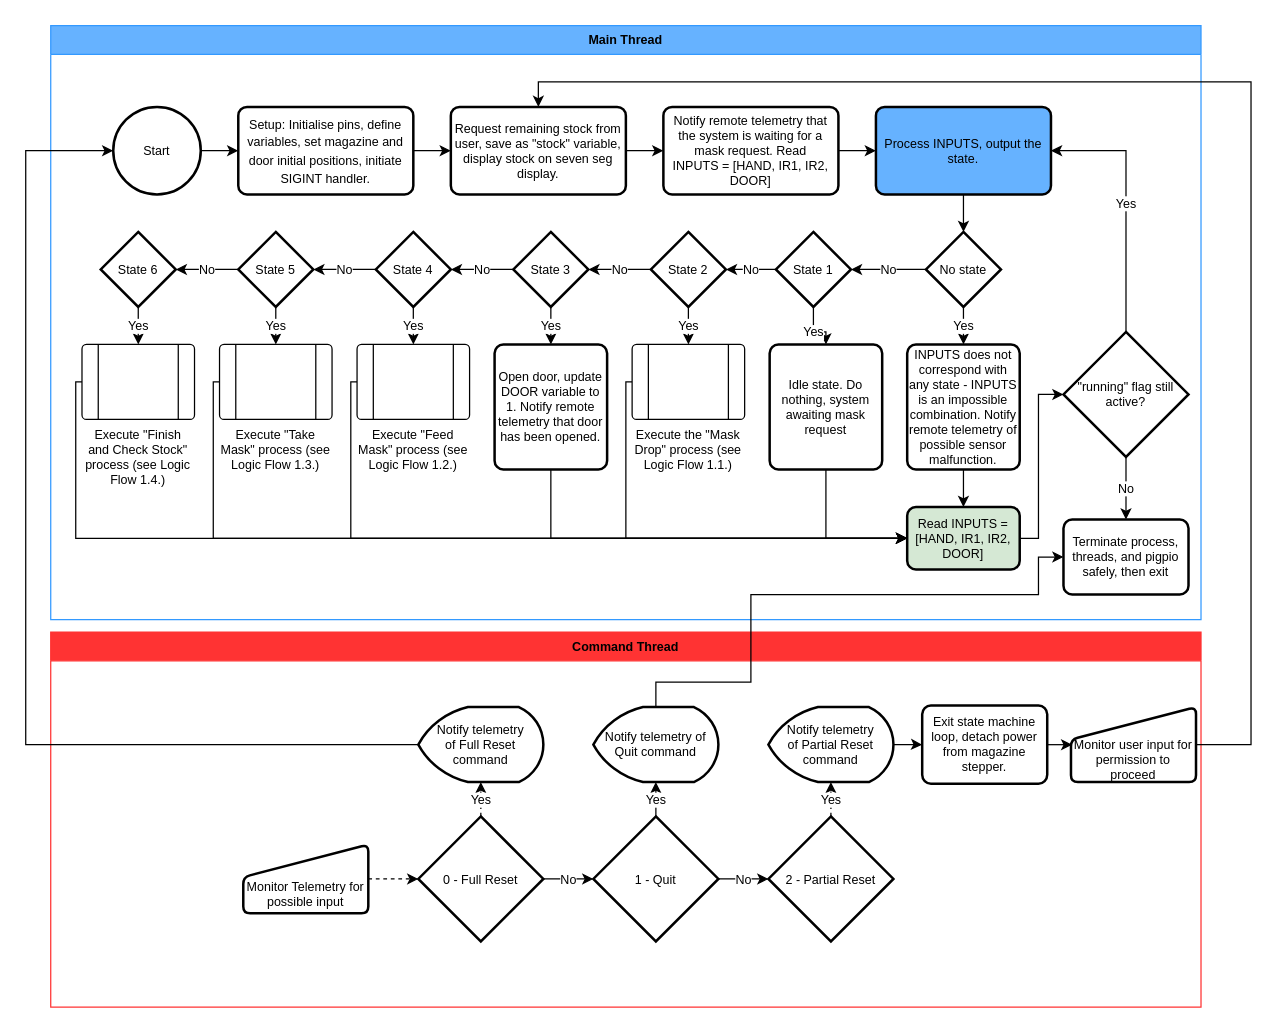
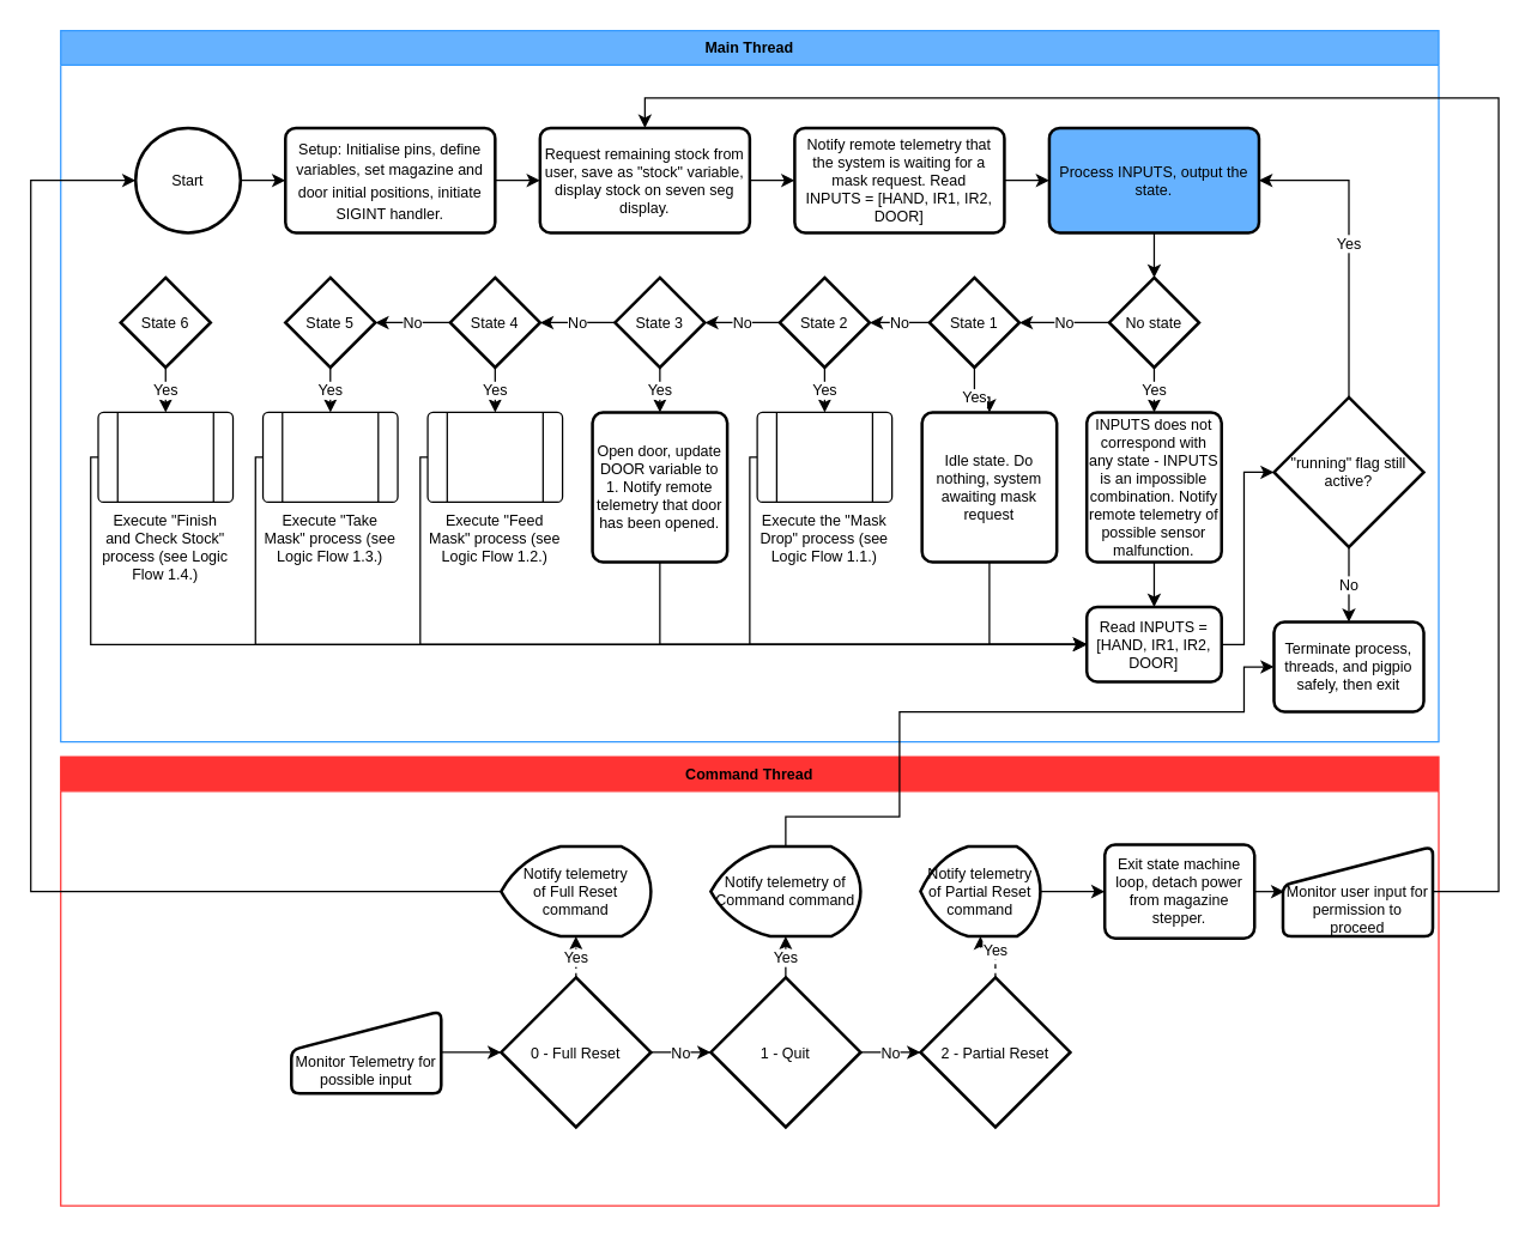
  <mxCell id="0" />
  <mxCell id="1" parent="0" />
  <mxCell id="2" value="" style="edgeStyle=orthogonalEdgeStyle;rounded=0;orthogonalLoop=1;jettySize=auto;html=1;fontSize=10;" edge="1" parent="1" source="3" target="5"><mxGeometry relative="1" as="geometry" /></mxCell>
  <mxCell id="3" value="&lt;font style=&quot;font-size: 10px&quot;&gt;Start&lt;/font&gt;" style="strokeWidth=2;html=1;shape=mxgraph.flowchart.start_2;whiteSpace=wrap;" vertex="1" parent="1"><mxGeometry x="90" y="85" width="70" height="70" as="geometry" /></mxCell>
  <mxCell id="4" value="" style="edgeStyle=orthogonalEdgeStyle;rounded=0;orthogonalLoop=1;jettySize=auto;html=1;fontSize=10;" edge="1" parent="1" source="5" target="7"><mxGeometry relative="1" as="geometry" /></mxCell>
  <mxCell id="5" value="&lt;font style=&quot;font-size: 10px&quot;&gt;Setup: Initialise pins, define variables, set magazine and door initial positions, initiate SIGINT handler.&lt;/font&gt;" style="rounded=1;whiteSpace=wrap;html=1;absoluteArcSize=1;arcSize=14;strokeWidth=2;" vertex="1" parent="1"><mxGeometry x="190" y="85" width="140" height="70" as="geometry" /></mxCell>
  <mxCell id="6" value="" style="edgeStyle=orthogonalEdgeStyle;rounded=0;orthogonalLoop=1;jettySize=auto;html=1;fontSize=10;" edge="1" parent="1" source="7" target="9"><mxGeometry relative="1" as="geometry" /></mxCell>
  <mxCell id="7" value="Request remaining stock from user, save as &quot;stock&quot; variable, display stock on seven seg display." style="rounded=1;whiteSpace=wrap;html=1;absoluteArcSize=1;arcSize=14;strokeWidth=2;fontSize=10;" vertex="1" parent="1"><mxGeometry x="360" y="85" width="140" height="70" as="geometry" /></mxCell>
  <mxCell id="8" value="" style="edgeStyle=orthogonalEdgeStyle;rounded=0;orthogonalLoop=1;jettySize=auto;html=1;fontSize=10;" edge="1" parent="1" source="9" target="11"><mxGeometry relative="1" as="geometry" /></mxCell>
  <mxCell id="9" value="Notify remote telemetry that the system is waiting for a mask request. Read &lt;br&gt;INPUTS = [HAND, IR1, IR2, DOOR]" style="rounded=1;whiteSpace=wrap;html=1;absoluteArcSize=1;arcSize=14;strokeWidth=2;fontSize=10;" vertex="1" parent="1"><mxGeometry x="530" y="85" width="140" height="70" as="geometry" /></mxCell>
  <mxCell id="10" value="" style="edgeStyle=orthogonalEdgeStyle;rounded=0;orthogonalLoop=1;jettySize=auto;html=1;fontSize=10;" edge="1" parent="1" source="11" target="14"><mxGeometry relative="1" as="geometry" /></mxCell>
  <mxCell id="11" value="Process INPUTS, output the state." style="rounded=1;whiteSpace=wrap;html=1;absoluteArcSize=1;arcSize=14;strokeWidth=2;fontSize=10;fillColor=#66b2ff;" vertex="1" parent="1"><mxGeometry x="700" y="85" width="140" height="70" as="geometry" /></mxCell>
  <mxCell id="12" value="No" style="edgeStyle=orthogonalEdgeStyle;rounded=0;orthogonalLoop=1;jettySize=auto;html=1;fontSize=10;" edge="1" parent="1" source="14" target="20"><mxGeometry relative="1" as="geometry" /></mxCell>
  <mxCell id="13" value="Yes" style="edgeStyle=orthogonalEdgeStyle;rounded=0;orthogonalLoop=1;jettySize=auto;html=1;fontSize=10;" edge="1" parent="1" source="14" target="33"><mxGeometry relative="1" as="geometry" /></mxCell>
  <mxCell id="14" value="No state" style="strokeWidth=2;html=1;shape=mxgraph.flowchart.decision;whiteSpace=wrap;fontSize=10;" vertex="1" parent="1"><mxGeometry x="740" y="185" width="60" height="60" as="geometry" /></mxCell>
  <mxCell id="15" value="No" style="edgeStyle=orthogonalEdgeStyle;rounded=0;orthogonalLoop=1;jettySize=auto;html=1;fontSize=10;" edge="1" parent="1" source="17" target="23"><mxGeometry relative="1" as="geometry" /></mxCell>
  <mxCell id="16" value="Yes" style="edgeStyle=orthogonalEdgeStyle;rounded=0;orthogonalLoop=1;jettySize=auto;html=1;fontSize=10;entryX=0.5;entryY=0;entryDx=0;entryDy=0;" edge="1" parent="1" source="17" target="39"><mxGeometry relative="1" as="geometry"><mxPoint x="550" y="275" as="targetPoint" /></mxGeometry></mxCell>
  <mxCell id="17" value="State 2" style="strokeWidth=2;html=1;shape=mxgraph.flowchart.decision;whiteSpace=wrap;fontSize=10;" vertex="1" parent="1"><mxGeometry x="520" y="185" width="60" height="60" as="geometry" /></mxCell>
  <mxCell id="18" value="No" style="edgeStyle=orthogonalEdgeStyle;rounded=0;orthogonalLoop=1;jettySize=auto;html=1;fontSize=10;" edge="1" parent="1" source="20" target="17"><mxGeometry relative="1" as="geometry" /></mxCell>
  <mxCell id="19" value="Yes" style="edgeStyle=orthogonalEdgeStyle;rounded=0;orthogonalLoop=1;jettySize=auto;html=1;fontSize=10;" edge="1" parent="1" source="20" target="35"><mxGeometry relative="1" as="geometry" /></mxCell>
  <mxCell id="20" value="State 1" style="strokeWidth=2;html=1;shape=mxgraph.flowchart.decision;whiteSpace=wrap;fontSize=10;" vertex="1" parent="1"><mxGeometry x="620" y="185" width="60" height="60" as="geometry" /></mxCell>
  <mxCell id="21" value="No" style="edgeStyle=orthogonalEdgeStyle;rounded=0;orthogonalLoop=1;jettySize=auto;html=1;fontSize=10;" edge="1" parent="1" source="23" target="26"><mxGeometry relative="1" as="geometry" /></mxCell>
  <mxCell id="22" value="Yes" style="edgeStyle=orthogonalEdgeStyle;rounded=0;orthogonalLoop=1;jettySize=auto;html=1;fontSize=10;" edge="1" parent="1" source="23" target="41"><mxGeometry relative="1" as="geometry" /></mxCell>
  <mxCell id="23" value="State 3" style="strokeWidth=2;html=1;shape=mxgraph.flowchart.decision;whiteSpace=wrap;fontSize=10;" vertex="1" parent="1"><mxGeometry x="410" y="185" width="60" height="60" as="geometry" /></mxCell>
  <mxCell id="24" value="No" style="edgeStyle=orthogonalEdgeStyle;rounded=0;orthogonalLoop=1;jettySize=auto;html=1;fontSize=10;" edge="1" parent="1" source="26" target="29"><mxGeometry relative="1" as="geometry" /></mxCell>
  <mxCell id="25" value="Yes" style="edgeStyle=orthogonalEdgeStyle;rounded=0;orthogonalLoop=1;jettySize=auto;html=1;fontSize=10;" edge="1" parent="1" source="26" target="43"><mxGeometry relative="1" as="geometry" /></mxCell>
  <mxCell id="26" value="State 4" style="strokeWidth=2;html=1;shape=mxgraph.flowchart.decision;whiteSpace=wrap;fontSize=10;" vertex="1" parent="1"><mxGeometry x="300" y="185" width="60" height="60" as="geometry" /></mxCell>
- <mxCell id="27" value="No" style="edgeStyle=orthogonalEdgeStyle;rounded=0;orthogonalLoop=1;jettySize=auto;html=1;fontSize=10;" edge="1" parent="1" source="29" target="31"><mxGeometry relative="1" as="geometry" /></mxCell>
  <mxCell id="28" value="Yes" style="edgeStyle=orthogonalEdgeStyle;rounded=0;orthogonalLoop=1;jettySize=auto;html=1;fontSize=10;" edge="1" parent="1" source="29" target="45"><mxGeometry relative="1" as="geometry" /></mxCell>
  <mxCell id="29" value="State 5" style="strokeWidth=2;html=1;shape=mxgraph.flowchart.decision;whiteSpace=wrap;fontSize=10;" vertex="1" parent="1"><mxGeometry x="190" y="185" width="60" height="60" as="geometry" /></mxCell>
  <mxCell id="30" value="Yes" style="edgeStyle=orthogonalEdgeStyle;rounded=0;orthogonalLoop=1;jettySize=auto;html=1;fontSize=10;entryX=0.5;entryY=0;entryDx=0;entryDy=0;" edge="1" parent="1" source="31" target="47"><mxGeometry relative="1" as="geometry"><mxPoint x="110" y="275" as="targetPoint" /></mxGeometry></mxCell>
  <mxCell id="31" value="State 6" style="strokeWidth=2;html=1;shape=mxgraph.flowchart.decision;whiteSpace=wrap;fontSize=10;" vertex="1" parent="1"><mxGeometry x="80" y="185" width="60" height="60" as="geometry" /></mxCell>
  <mxCell id="32" value="" style="edgeStyle=orthogonalEdgeStyle;rounded=0;orthogonalLoop=1;jettySize=auto;html=1;fontSize=10;" edge="1" parent="1" source="33" target="37"><mxGeometry relative="1" as="geometry" /></mxCell>
  <mxCell id="33" value="INPUTS does not correspond with any state - INPUTS is an impossible combination. Notify remote telemetry of possible sensor malfunction." style="rounded=1;whiteSpace=wrap;html=1;absoluteArcSize=1;arcSize=14;strokeWidth=2;fontSize=10;" vertex="1" parent="1"><mxGeometry x="725" y="275" width="90" height="100" as="geometry" /></mxCell>
  <mxCell id="34" style="edgeStyle=orthogonalEdgeStyle;rounded=0;orthogonalLoop=1;jettySize=auto;html=1;exitX=0.5;exitY=1;exitDx=0;exitDy=0;entryX=0;entryY=0.5;entryDx=0;entryDy=0;fontSize=10;" edge="1" parent="1" source="35" target="37"><mxGeometry relative="1" as="geometry" /></mxCell>
  <mxCell id="35" value="Idle state. Do nothing, system awaiting mask request" style="rounded=1;whiteSpace=wrap;html=1;absoluteArcSize=1;arcSize=14;strokeWidth=2;fontSize=10;" vertex="1" parent="1"><mxGeometry x="615" y="275" width="90" height="100" as="geometry" /></mxCell>
  <mxCell id="36" style="edgeStyle=orthogonalEdgeStyle;rounded=0;orthogonalLoop=1;jettySize=auto;html=1;entryX=0;entryY=0.5;entryDx=0;entryDy=0;entryPerimeter=0;fontSize=10;" edge="1" parent="1" source="37" target="50"><mxGeometry relative="1" as="geometry"><Array as="points"><mxPoint x="830" y="430" /><mxPoint x="830" y="315" /></Array></mxGeometry></mxCell>
- <mxCell id="37" value="Read INPUTS = [HAND, IR1, IR2, DOOR]" style="rounded=1;whiteSpace=wrap;html=1;absoluteArcSize=1;arcSize=14;strokeWidth=2;fontSize=10;fillColor=#d5e8d4;" vertex="1" parent="1"><mxGeometry x="725" y="405" width="90" height="50" as="geometry" /></mxCell>
+ <mxCell id="37" value="Read INPUTS = [HAND, IR1, IR2, DOOR]" style="rounded=1;whiteSpace=wrap;html=1;absoluteArcSize=1;arcSize=14;strokeWidth=2;fontSize=10;" vertex="1" parent="1"><mxGeometry x="725" y="405" width="90" height="50" as="geometry" /></mxCell>
  <mxCell id="38" style="edgeStyle=orthogonalEdgeStyle;rounded=0;orthogonalLoop=1;jettySize=auto;html=1;entryX=0;entryY=0.5;entryDx=0;entryDy=0;fontSize=10;" edge="1" parent="1" source="39" target="37"><mxGeometry relative="1" as="geometry"><Array as="points"><mxPoint x="500" y="305" /><mxPoint x="500" y="430" /></Array></mxGeometry></mxCell>
  <mxCell id="39" value="Execute the &quot;Mask Drop&quot; process (see Logic Flow 1.1.)" style="verticalLabelPosition=bottom;verticalAlign=top;html=1;shape=process;whiteSpace=wrap;rounded=1;size=0.14;arcSize=6;fontSize=10;" vertex="1" parent="1"><mxGeometry x="505" y="275" width="90" height="60" as="geometry" /></mxCell>
  <mxCell id="40" style="edgeStyle=orthogonalEdgeStyle;rounded=0;orthogonalLoop=1;jettySize=auto;html=1;exitX=0.5;exitY=1;exitDx=0;exitDy=0;entryX=0;entryY=0.5;entryDx=0;entryDy=0;fontSize=10;" edge="1" parent="1" source="41" target="37"><mxGeometry relative="1" as="geometry" /></mxCell>
  <mxCell id="41" value="Open door, update DOOR variable to 1. Notify remote telemetry that door has been opened." style="rounded=1;whiteSpace=wrap;html=1;absoluteArcSize=1;arcSize=14;strokeWidth=2;fontSize=10;" vertex="1" parent="1"><mxGeometry x="395" y="275" width="90" height="100" as="geometry" /></mxCell>
  <mxCell id="42" style="edgeStyle=orthogonalEdgeStyle;rounded=0;orthogonalLoop=1;jettySize=auto;html=1;entryX=0;entryY=0.5;entryDx=0;entryDy=0;fontSize=10;" edge="1" parent="1" source="43" target="37"><mxGeometry relative="1" as="geometry"><Array as="points"><mxPoint x="280" y="305" /><mxPoint x="280" y="430" /></Array></mxGeometry></mxCell>
  <mxCell id="43" value="Execute &quot;Feed Mask&quot; process (see Logic Flow 1.2.)" style="verticalLabelPosition=bottom;verticalAlign=top;html=1;shape=process;whiteSpace=wrap;rounded=1;size=0.14;arcSize=6;fontSize=10;" vertex="1" parent="1"><mxGeometry x="285" y="275" width="90" height="60" as="geometry" /></mxCell>
  <mxCell id="44" style="edgeStyle=orthogonalEdgeStyle;rounded=0;orthogonalLoop=1;jettySize=auto;html=1;exitX=0;exitY=0.5;exitDx=0;exitDy=0;entryX=0;entryY=0.5;entryDx=0;entryDy=0;fontSize=10;" edge="1" parent="1" source="45" target="37"><mxGeometry relative="1" as="geometry"><Array as="points"><mxPoint x="170" y="430" /></Array></mxGeometry></mxCell>
  <mxCell id="45" value="Execute &quot;Take Mask&quot; process (see Logic Flow 1.3.)" style="verticalLabelPosition=bottom;verticalAlign=top;html=1;shape=process;whiteSpace=wrap;rounded=1;size=0.14;arcSize=6;fontSize=10;" vertex="1" parent="1"><mxGeometry x="175" y="275" width="90" height="60" as="geometry" /></mxCell>
  <mxCell id="46" style="edgeStyle=orthogonalEdgeStyle;rounded=0;orthogonalLoop=1;jettySize=auto;html=1;fontSize=10;entryX=0;entryY=0.5;entryDx=0;entryDy=0;" edge="1" parent="1" source="47" target="37"><mxGeometry relative="1" as="geometry"><mxPoint x="50" y="445" as="targetPoint" /><Array as="points"><mxPoint x="60" y="305" /><mxPoint x="60" y="430" /></Array></mxGeometry></mxCell>
  <mxCell id="47" value="Execute &quot;Finish and Check Stock&quot; process (see Logic Flow 1.4.)" style="verticalLabelPosition=bottom;verticalAlign=top;html=1;shape=process;whiteSpace=wrap;rounded=1;size=0.14;arcSize=6;fontSize=10;" vertex="1" parent="1"><mxGeometry x="65" y="275" width="90" height="60" as="geometry" /></mxCell>
  <mxCell id="48" value="Yes" style="edgeStyle=orthogonalEdgeStyle;rounded=0;orthogonalLoop=1;jettySize=auto;html=1;exitX=0.5;exitY=0;exitDx=0;exitDy=0;exitPerimeter=0;entryX=1;entryY=0.5;entryDx=0;entryDy=0;fontSize=10;" edge="1" parent="1" source="50" target="11"><mxGeometry relative="1" as="geometry" /></mxCell>
  <mxCell id="49" value="No" style="edgeStyle=orthogonalEdgeStyle;rounded=0;orthogonalLoop=1;jettySize=auto;html=1;fontSize=10;" edge="1" parent="1" source="50" target="52"><mxGeometry relative="1" as="geometry" /></mxCell>
  <mxCell id="50" value="&quot;running&quot; flag still active?" style="strokeWidth=2;html=1;shape=mxgraph.flowchart.decision;whiteSpace=wrap;fontSize=10;" vertex="1" parent="1"><mxGeometry x="850" y="265" width="100" height="100" as="geometry" /></mxCell>
  <mxCell id="51" value="Main Thread" style="swimlane;fontSize=10;fillColor=#66B2FF;strokeColor=#3399FF;" vertex="1" parent="1"><mxGeometry x="40" y="20" width="920" height="475" as="geometry" /></mxCell>
  <mxCell id="52" value="Terminate process, threads, and pigpio safely, then exit" style="rounded=1;whiteSpace=wrap;html=1;absoluteArcSize=1;arcSize=14;strokeWidth=2;fontSize=10;" vertex="1" parent="51"><mxGeometry x="810" y="395" width="100" height="60" as="geometry" /></mxCell>
  <mxCell id="53" value="Command Thread" style="swimlane;fontSize=10;fillColor=#FF3333;strokeColor=#FF3333;" vertex="1" parent="1"><mxGeometry x="40" y="505" width="920" height="300" as="geometry" /></mxCell>
- <mxCell id="54" value="" style="edgeStyle=orthogonalEdgeStyle;rounded=0;orthogonalLoop=1;jettySize=auto;html=1;fontSize=10;dashed=1;" edge="1" parent="53" source="55" target="58"><mxGeometry relative="1" as="geometry" /></mxCell>
+ <mxCell id="54" value="" style="edgeStyle=orthogonalEdgeStyle;rounded=0;orthogonalLoop=1;jettySize=auto;html=1;fontSize=10;" edge="1" parent="53" source="55" target="58"><mxGeometry relative="1" as="geometry" /></mxCell>
  <mxCell id="55" value="&lt;br&gt;&lt;br&gt;Monitor Telemetry for possible input" style="html=1;strokeWidth=2;shape=manualInput;whiteSpace=wrap;rounded=1;size=26;arcSize=11;fontSize=10;" vertex="1" parent="53"><mxGeometry x="154" y="170" width="100" height="55" as="geometry" /></mxCell>
  <mxCell id="56" value="No" style="edgeStyle=orthogonalEdgeStyle;rounded=0;orthogonalLoop=1;jettySize=auto;html=1;fontSize=10;" edge="1" parent="53" source="58" target="61"><mxGeometry relative="1" as="geometry" /></mxCell>
  <mxCell id="57" value="Yes" style="edgeStyle=orthogonalEdgeStyle;rounded=0;orthogonalLoop=1;jettySize=auto;html=1;fontSize=10;dashed=1;" edge="1" parent="53" source="58" target="64"><mxGeometry relative="1" as="geometry" /></mxCell>
  <mxCell id="58" value="0 - Full Reset" style="strokeWidth=2;html=1;shape=mxgraph.flowchart.decision;whiteSpace=wrap;fontSize=10;" vertex="1" parent="53"><mxGeometry x="294" y="147.5" width="100" height="100" as="geometry" /></mxCell>
  <mxCell id="59" value="No" style="edgeStyle=orthogonalEdgeStyle;rounded=0;orthogonalLoop=1;jettySize=auto;html=1;fontSize=10;" edge="1" parent="53" source="61" target="63"><mxGeometry relative="1" as="geometry" /></mxCell>
  <mxCell id="60" value="Yes" style="edgeStyle=orthogonalEdgeStyle;rounded=0;orthogonalLoop=1;jettySize=auto;html=1;fontSize=10;" edge="1" parent="53" source="61" target="67"><mxGeometry relative="1" as="geometry" /></mxCell>
  <mxCell id="61" value="1 - Quit" style="strokeWidth=2;html=1;shape=mxgraph.flowchart.decision;whiteSpace=wrap;fontSize=10;" vertex="1" parent="53"><mxGeometry x="434" y="147.5" width="100" height="100" as="geometry" /></mxCell>
  <mxCell id="62" value="Yes" style="edgeStyle=orthogonalEdgeStyle;rounded=0;orthogonalLoop=1;jettySize=auto;html=1;fontSize=10;dashed=1;" edge="1" parent="53" source="63" target="66"><mxGeometry relative="1" as="geometry" /></mxCell>
  <mxCell id="63" value="2 - Partial Reset" style="strokeWidth=2;html=1;shape=mxgraph.flowchart.decision;whiteSpace=wrap;fontSize=10;" vertex="1" parent="53"><mxGeometry x="574" y="147.5" width="100" height="100" as="geometry" /></mxCell>
  <mxCell id="64" value="Notify telemetry &lt;br&gt;of Full Reset command" style="strokeWidth=2;html=1;shape=mxgraph.flowchart.display;whiteSpace=wrap;fontSize=10;" vertex="1" parent="53"><mxGeometry x="294" y="60" width="100" height="60" as="geometry" /></mxCell>
  <mxCell id="65" value="" style="edgeStyle=orthogonalEdgeStyle;rounded=0;orthogonalLoop=1;jettySize=auto;html=1;fontSize=10;" edge="1" parent="53" source="66" target="69"><mxGeometry relative="1" as="geometry" /></mxCell>
- <mxCell id="66" value="Notify telemetry &lt;br&gt;of Partial Reset command" style="strokeWidth=2;html=1;shape=mxgraph.flowchart.display;whiteSpace=wrap;fontSize=10;" vertex="1" parent="53"><mxGeometry x="574" y="60" width="100" height="60" as="geometry" /></mxCell>
- <mxCell id="67" value="Notify telemetry of Quit command" style="strokeWidth=2;html=1;shape=mxgraph.flowchart.display;whiteSpace=wrap;fontSize=10;" vertex="1" parent="53"><mxGeometry x="434" y="60" width="100" height="60" as="geometry" /></mxCell>
+ <mxCell id="66" value="Notify telemetry &lt;br&gt;of Partial Reset command" style="strokeWidth=2;html=1;shape=mxgraph.flowchart.display;whiteSpace=wrap;fontSize=10;" vertex="1" parent="53"><mxGeometry x="574" y="60" width="80" height="60" as="geometry" /></mxCell>
+ <mxCell id="67" value="Notify telemetry of Command command" style="strokeWidth=2;html=1;shape=mxgraph.flowchart.display;whiteSpace=wrap;fontSize=10;" vertex="1" parent="53"><mxGeometry x="434" y="60" width="100" height="60" as="geometry" /></mxCell>
  <mxCell id="68" value="" style="edgeStyle=orthogonalEdgeStyle;rounded=0;orthogonalLoop=1;jettySize=auto;html=1;fontSize=10;" edge="1" parent="53" source="69" target="70"><mxGeometry relative="1" as="geometry" /></mxCell>
  <mxCell id="69" value="Exit state machine loop, detach power from magazine stepper." style="rounded=1;whiteSpace=wrap;html=1;absoluteArcSize=1;arcSize=14;strokeWidth=2;fontSize=10;" vertex="1" parent="53"><mxGeometry x="697" y="58.75" width="100" height="62.5" as="geometry" /></mxCell>
  <mxCell id="70" value="&lt;br&gt;&lt;br&gt;Monitor user input for permission to proceed" style="html=1;strokeWidth=2;shape=manualInput;whiteSpace=wrap;rounded=1;size=26;arcSize=11;fontSize=10;" vertex="1" parent="53"><mxGeometry x="816" y="60" width="100" height="60" as="geometry" /></mxCell>
  <mxCell id="71" style="edgeStyle=orthogonalEdgeStyle;rounded=0;orthogonalLoop=1;jettySize=auto;html=1;exitX=0;exitY=0.5;exitDx=0;exitDy=0;exitPerimeter=0;entryX=0;entryY=0.5;entryDx=0;entryDy=0;entryPerimeter=0;fontSize=10;" edge="1" parent="1" source="64" target="3"><mxGeometry relative="1" as="geometry"><Array as="points"><mxPoint x="20" y="595" /><mxPoint x="20" y="120" /></Array></mxGeometry></mxCell>
  <mxCell id="72" style="edgeStyle=orthogonalEdgeStyle;rounded=0;orthogonalLoop=1;jettySize=auto;html=1;exitX=0.5;exitY=0;exitDx=0;exitDy=0;exitPerimeter=0;entryX=0;entryY=0.5;entryDx=0;entryDy=0;fontSize=10;" edge="1" parent="1" source="67" target="52"><mxGeometry relative="1" as="geometry"><Array as="points"><mxPoint x="524" y="545" /><mxPoint x="600" y="545" /><mxPoint x="600" y="475" /><mxPoint x="830" y="475" /><mxPoint x="830" y="445" /></Array></mxGeometry></mxCell>
  <mxCell id="73" style="edgeStyle=orthogonalEdgeStyle;rounded=0;orthogonalLoop=1;jettySize=auto;html=1;entryX=0.5;entryY=0;entryDx=0;entryDy=0;fontSize=10;" edge="1" parent="1" source="70" target="7"><mxGeometry relative="1" as="geometry"><Array as="points"><mxPoint x="1000" y="595" /><mxPoint x="1000" y="65" /><mxPoint x="430" y="65" /></Array></mxGeometry></mxCell>
